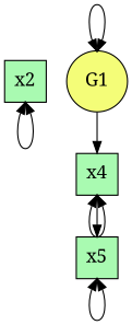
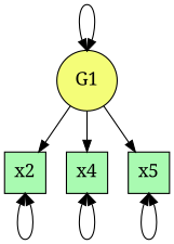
  digraph {
    fontname="Noto Serif"
    node [fillcolor="#a9fab1" fontname="Noto Serif" fontsize=16 shape=box style=filled]
    edge [dir=both fontname="Noto Serif"]
    x2 [height=0.5 width=0.5]
    x4 [height=0.5 width=0.5]
    x5 [height=0.5 width=0.5]
    G1 [fillcolor="#f4fd78" shape=circle]
    x2 -> x2 [headport=s tailport=s]
    x4 -> x4 [headport=s tailport=s]
    x5 -> x5 [headport=s tailport=s]
+   G1 -> x2 [dir=forward]
    G1 -> x4 [dir=forward]
-   x4 -> x5 [dir=forward]
+   G1 -> x5 [dir=forward]
    G1 -> G1 [headport=n tailport=n]
  }
